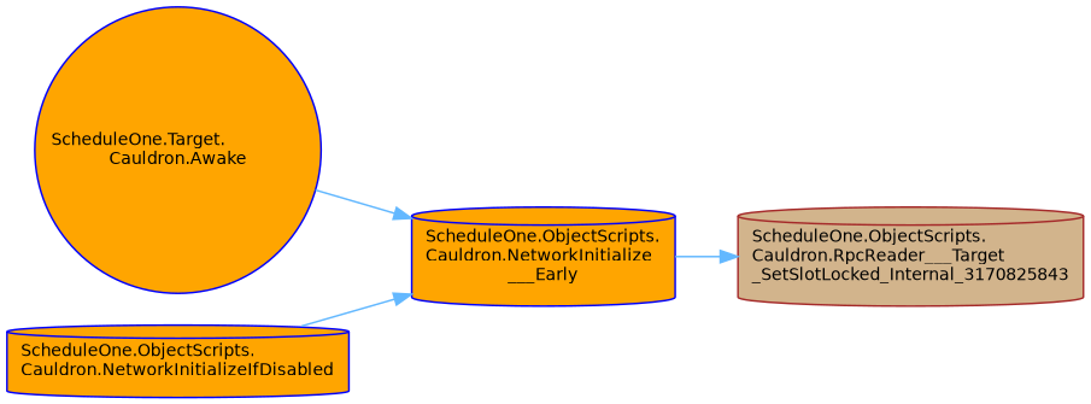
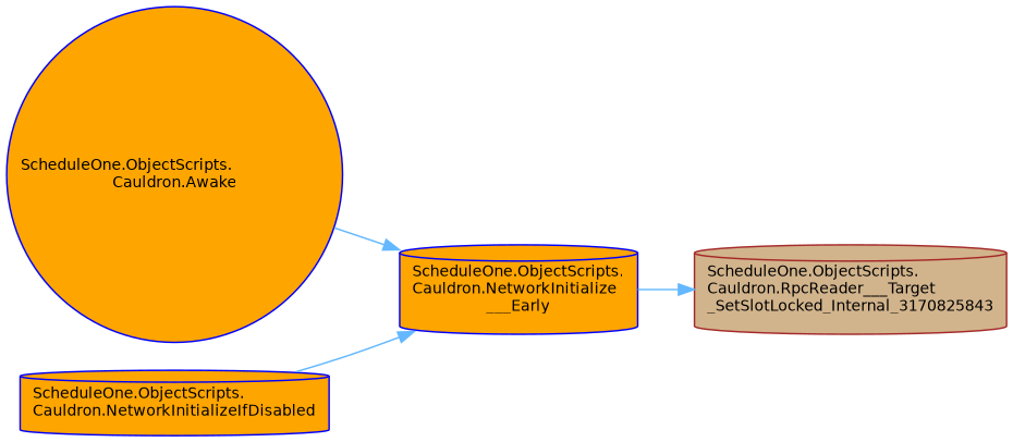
  digraph {
    rankdir=RL
    node [color=blue fillcolor=orange fontname=Helvetica fontsize=10 shape=cylinder style=filled]
    edge [color=steelblue1 dir=back fontname=Helvetica fontsize=10 labelfontname=Helvetica labelfontsize=10 style=solid]
    n1 [color=brown fillcolor=tan fontcolor=black height=0.2 label="ScheduleOne.ObjectScripts.\lCauldron.RpcReader___Target\l_SetSlotLocked_Internal_3170825843" width=0.4]
    n2 [height=0.2 label="ScheduleOne.ObjectScripts.\lCauldron.NetworkInitialize\l___Early" width=0.4]
-   n3 [height=0.2 label="ScheduleOne.Target.\lCauldron.Awake" shape=circle width=0.4]
+   n3 [height=0.2 label="ScheduleOne.ObjectScripts.\lCauldron.Awake" shape=circle width=0.4]
    n4 [height=0.2 label="ScheduleOne.ObjectScripts.\lCauldron.NetworkInitializeIfDisabled" width=0.4]
    n1 -> n2
    n2 -> n3
    n2 -> n4
  }
